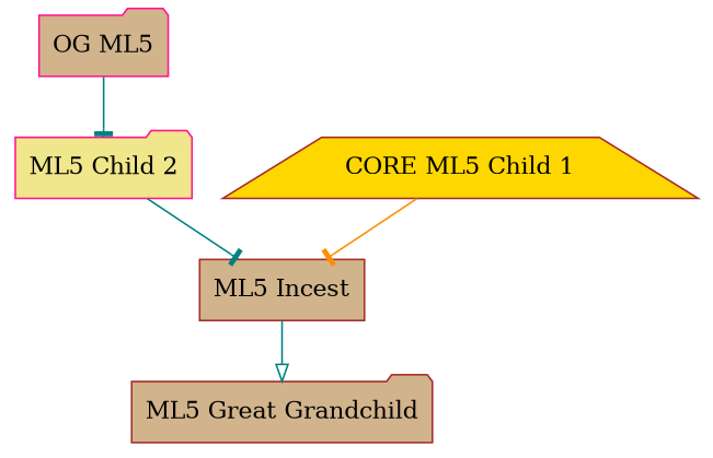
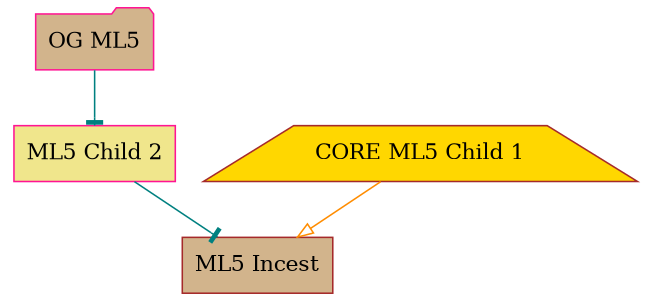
  digraph {
    node [color=brown fillcolor=tan shape=folder style=filled]
    edge [arrowhead=onormal color=teal]
-   n1 [label="ML5 Great Grandchild"]
    n2 [label="ML5 Incest" shape=box]
-   n3 [color=deeppink fillcolor=khaki label="ML5 Child 2"]
+   n3 [color=deeppink fillcolor=khaki label="ML5 Child 2" shape=box]
    n4 [color=deeppink label="OG ML5"]
    n5 [fillcolor=gold label="CORE ML5 Child 1" shape=trapezium]
-   n2 -> n1
    n3 -> n2 [arrowhead=tee]
    n4 -> n3 [arrowhead=tee]
-   n5 -> n2 [arrowhead=tee color=darkorange]
+   n5 -> n2 [color=darkorange]
  }
